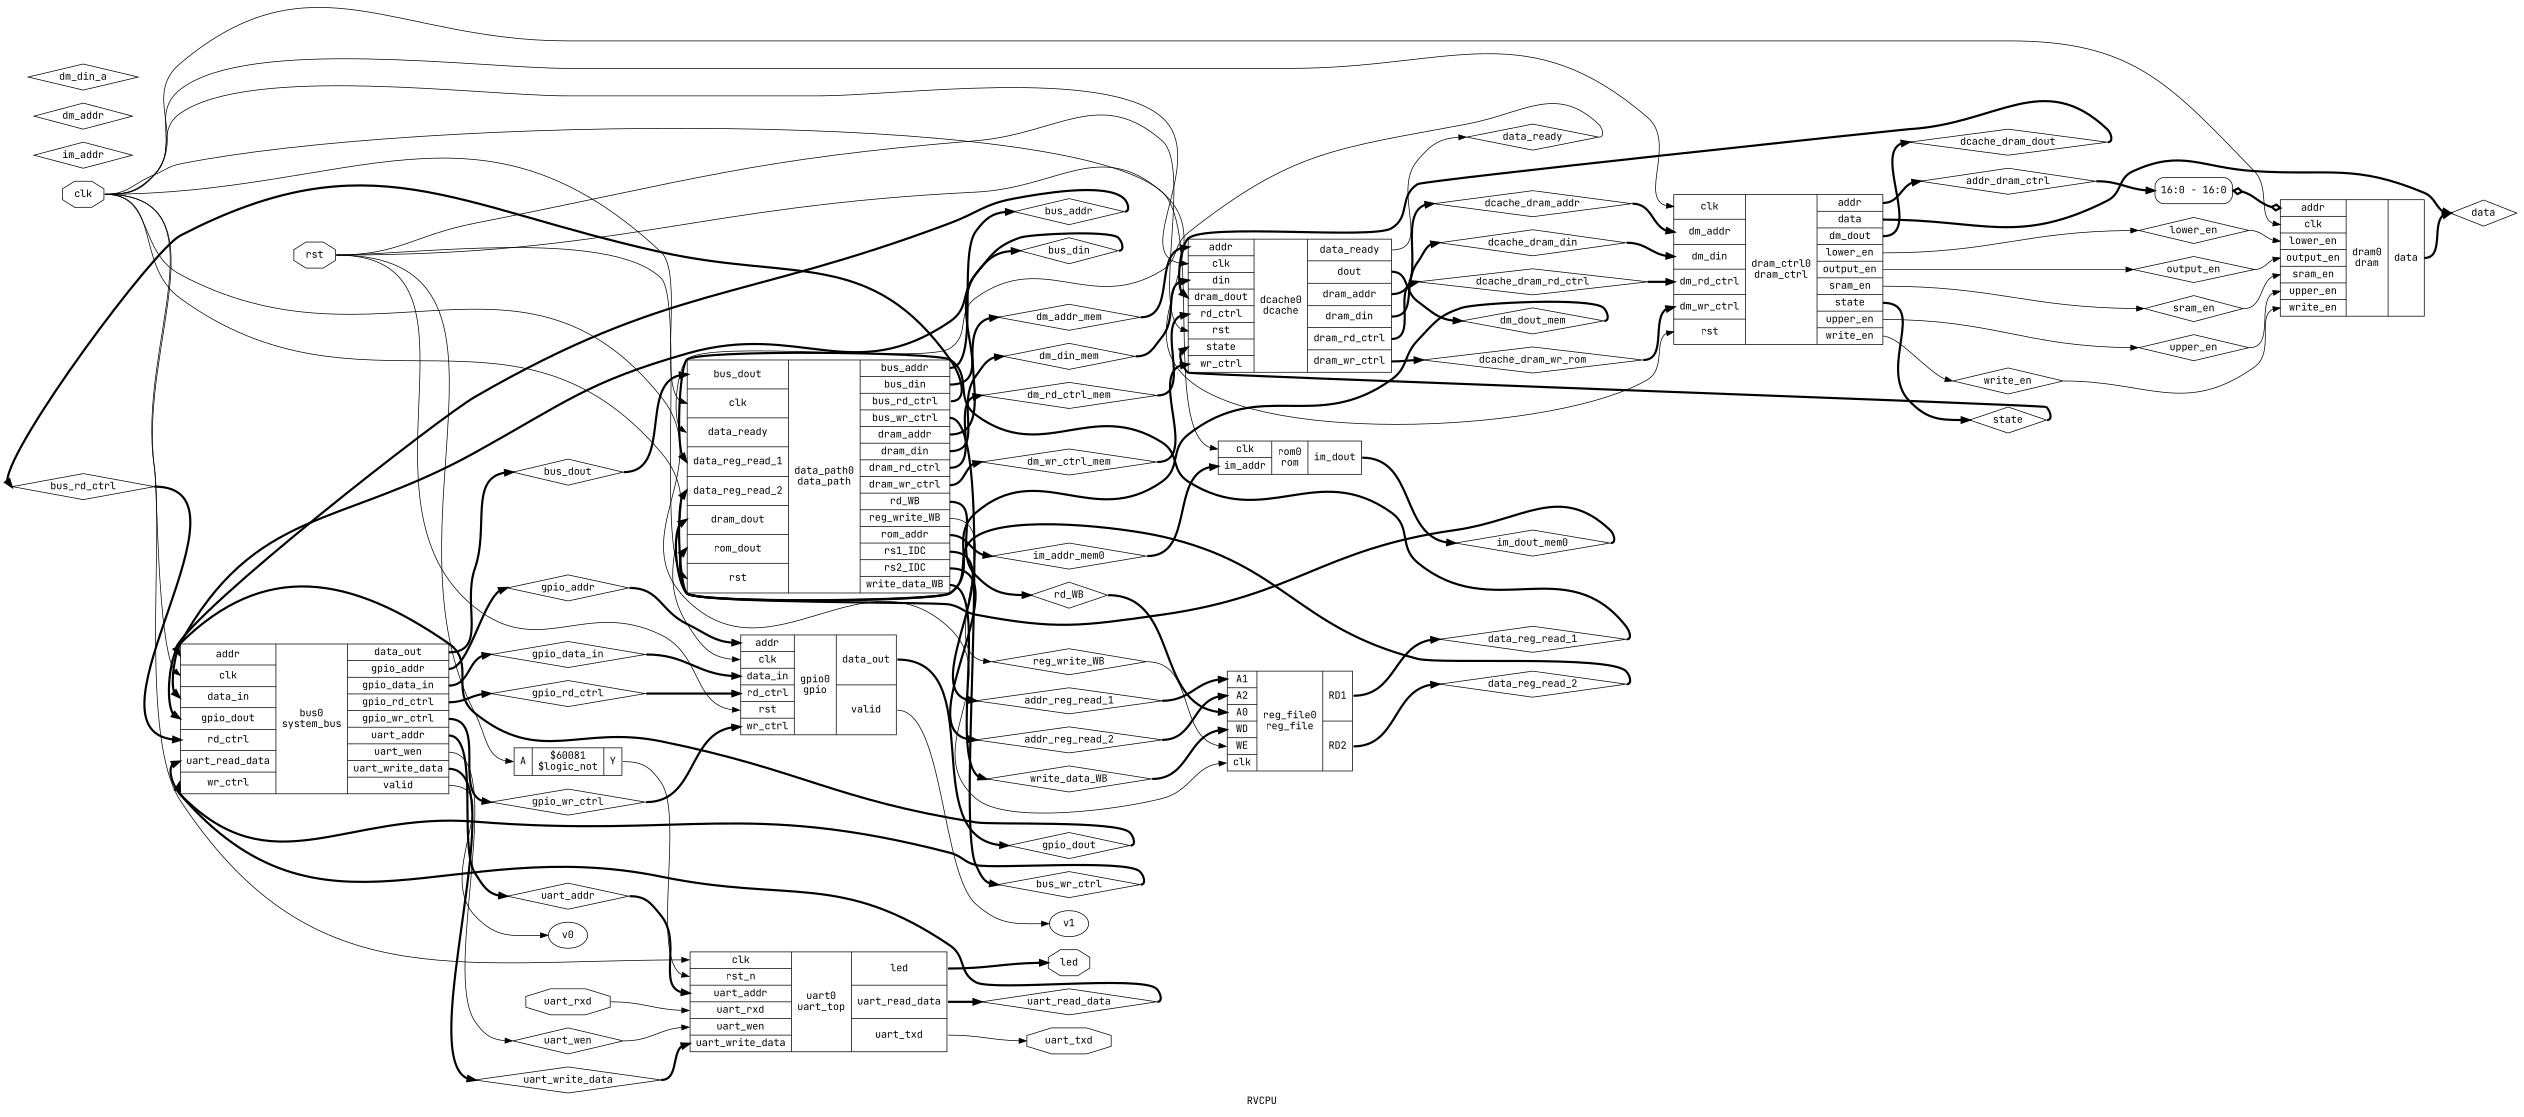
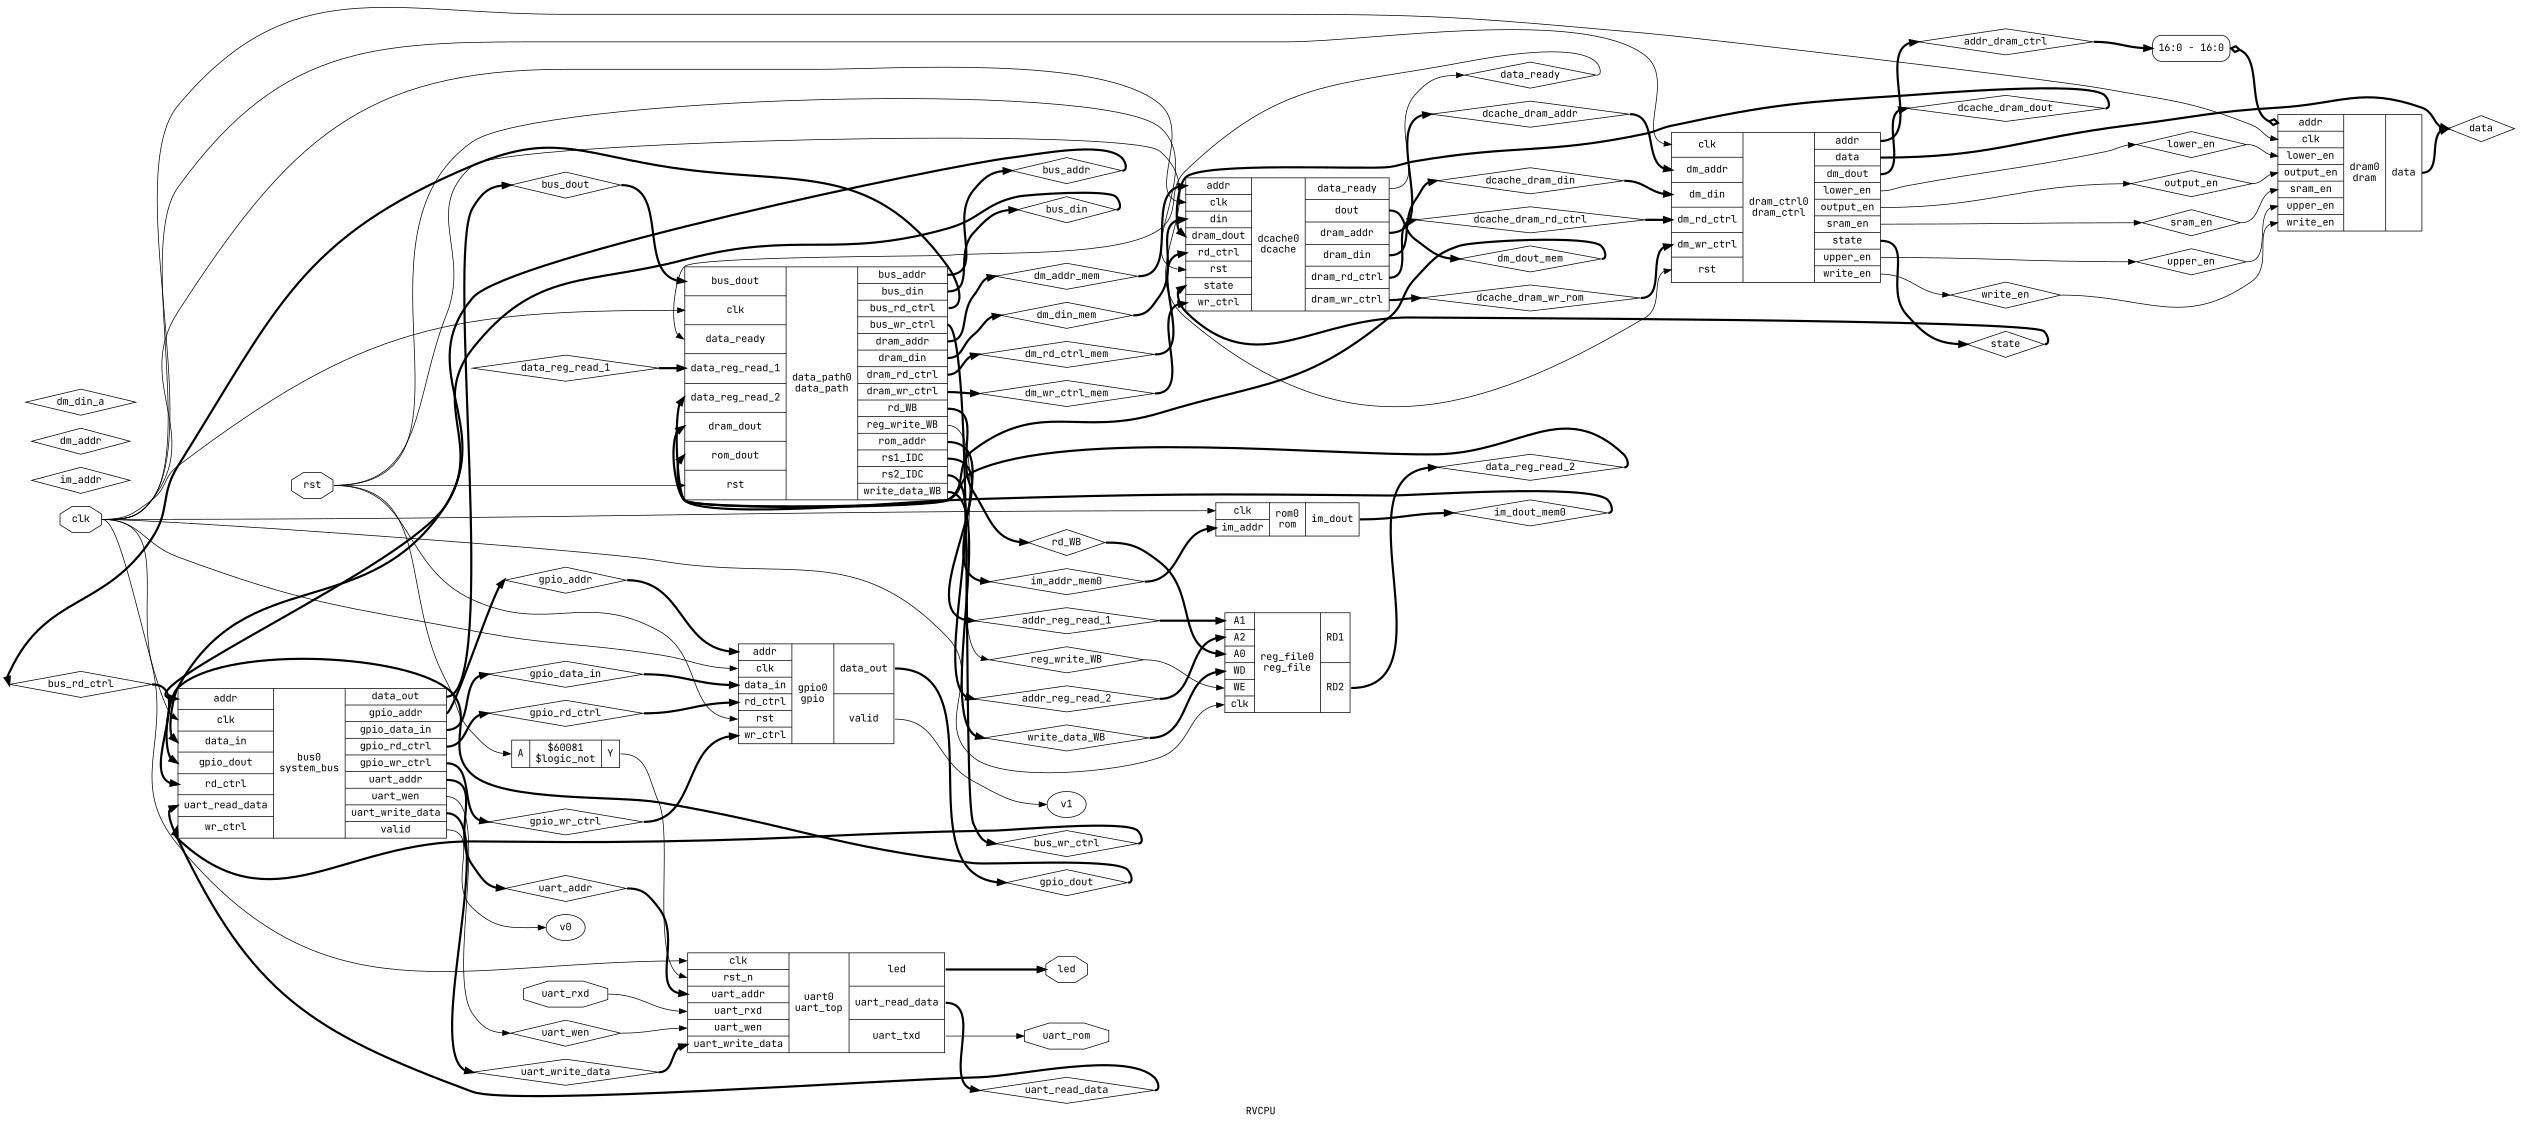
  digraph {
    fontname="JetBrains Mono"
    label=RVCPU
    rankdir=LR
    remincross=true
    node [color=black fontcolor=black fontname="JetBrains Mono" shape=diamond]
    edge [color=black fontcolor=black fontname="JetBrains Mono" headport=w style="setlinewidth(3)" tailport=e]
    n1 [label=bus_rd_ctrl]
    n2 [label="{{<p70> addr|<p51> clk|<p71> data_in|<p32> gpio_dout|<p72> rd_ctrl|<p36> uart_read_data|<p73> wr_ctrl}|bus0\nsystem_bus|{<p74> data_out|<p34> gpio_addr|<p33> gpio_data_in|<p31> gpio_rd_ctrl|<p30> gpio_wr_ctrl|<p38> uart_addr|<p35> uart_wen|<p37> uart_write_data|<p75> valid}}" shape=record color="" fontcolor=""]
    n3 [label=bus_dout]
    n4 [label=gpio_wr_ctrl]
    n5 [label=gpio_rd_ctrl]
    n6 [label=gpio_data_in]
    n7 [label=gpio_addr]
    n8 [label=uart_wen]
    n9 [label=uart_write_data]
    n10 [label=uart_addr]
    v0 [color="" fontcolor="" shape=""]
    n12 [label=bus_wr_ctrl]
    n13 [label=bus_din]
    n14 [label="{{<p5> bus_dout|<p51> clk|<p14> data_ready|<p29> data_reg_read_1|<p28> data_reg_read_2|<p52> dram_dout|<p53> rom_dout|<p50> rst}|data_path0\ndata_path|{<p6> bus_addr|<p4> bus_din|<p2> bus_rd_ctrl|<p3> bus_wr_ctrl|<p54> dram_addr|<p55> dram_din|<p56> dram_rd_ctrl|<p57> dram_wr_ctrl|<p24> rd_WB|<p23> reg_write_WB|<p58> rom_addr|<p59> rs1_IDC|<p60> rs2_IDC|<p25> write_data_WB}}" shape=record color="" fontcolor=""]
    n15 [label=bus_addr]
    n16 [label=reg_write_WB]
    n17 [label=rd_WB]
    n18 [label=write_data_WB]
    n19 [label=addr_reg_read_2]
    n20 [label=addr_reg_read_1]
    n21 [label=dm_din_mem]
    n22 [label=dm_addr_mem]
    n23 [label=dm_wr_ctrl_mem]
    n24 [label=dm_rd_ctrl_mem]
    n25 [label=im_addr_mem0]
    n26 [label=im_addr]
    n27 [label=dm_addr]
    n28 [label=dcache_dram_wr_rom]
    n29 [label="{{<p51> clk|<p8> dm_addr|<p89> dm_din|<p90> dm_rd_ctrl|<p91> dm_wr_ctrl|<p50> rst}|dram_ctrl0\ndram_ctrl|{<p70> addr|<p15> data|<p92> dm_dout|<p17> lower_en|<p20> output_en|<p19> sram_en|<p39> state|<p18> upper_en|<p21> write_en}}" shape=record color="" fontcolor=""]
    n30 [label=dcache_dram_dout]
    n31 [label=data]
    n32 [label=addr_dram_ctrl]
    n33 [label=lower_en]
    n34 [label=upper_en]
    n35 [label=sram_en]
    n36 [label=output_en]
    n37 [label=write_en]
    n38 [label=state]
    n39 [label=dcache_dram_rd_ctrl]
    n40 [label="{{<p70> addr|<p51> clk|<p86> din|<p52> dram_dout|<p72> rd_ctrl|<p50> rst|<p39> state|<p73> wr_ctrl}|dcache0\ndcache|{<p14> data_ready|<p87> dout|<p54> dram_addr|<p55> dram_din|<p56> dram_rd_ctrl|<p57> dram_wr_ctrl}}" shape=record color="" fontcolor=""]
    n41 [label=dcache_dram_din]
    n42 [label=dcache_dram_addr]
    n43 [label=data_ready]
    n44 [label=dm_dout_mem]
    n45 [label="<s0> 16:0 - 16:0 " shape=record style=rounded]
    n46 [label="{{<p70> addr|<p51> clk|<p17> lower_en|<p20> output_en|<p19> sram_en|<p18> upper_en|<p21> write_en}|dram0\ndram|{<p15> data}}" shape=record color="" fontcolor=""]
    n47 [label=dm_din_a]
    n48 [label="{{<p62> A1|<p63> A2|<p64> A0|<p65> WD|<p66> WE|<p51> clk}|reg_file0\nreg_file|{<p67> RD1|<p68> RD2}}" shape=record color="" fontcolor=""]
    n49 [label=data_reg_read_2]
    n50 [label=data_reg_read_1]
    n51 [label="{{<p70> addr|<p51> clk|<p71> data_in|<p72> rd_ctrl|<p50> rst|<p73> wr_ctrl}|gpio0\ngpio|{<p74> data_out|<p75> valid}}" shape=record color="" fontcolor=""]
    n52 [label=gpio_dout]
    v1 [color="" fontcolor="" shape=""]
    n54 [label="{{<p51> clk|<p80> rst_n|<p38> uart_addr|<p48> uart_rxd|<p35> uart_wen|<p37> uart_write_data}|uart0\nuart_top|{<p49> led|<p36> uart_read_data|<p47> uart_txd}}" shape=record color="" fontcolor=""]
    n55 [label=uart_read_data]
-   n56 [label=uart_txd shape=octagon]
+   n56 [label=uart_rom shape=octagon]
    n57 [label=led shape=octagon]
    n58 [label=im_dout_mem0]
    n59 [label="{{<p51> clk|<p7> im_addr}|rom0\nrom|{<p83> im_dout}}" shape=record color="" fontcolor=""]
    n60 [label=uart_rxd shape=octagon]
    n61 [label=rst shape=octagon]
    n62 [label="{{<p77> A}|$60081\n$logic_not|{<p78> Y}}" shape=record color="" fontcolor=""]
    n63 [label=clk shape=octagon]
    n1 -> n2 [headport="p72:w"]
    n2 -> n3 [tailport="p74:e"]
    n2 -> n4 [tailport="p30:e"]
    n2 -> n5 [tailport="p31:e"]
    n2 -> n6 [tailport="p33:e"]
    n2 -> n7 [tailport="p34:e"]
    n2 -> n8 [tailport="p35:e" style=""]
    n2 -> n9 [tailport="p37:e"]
    n2 -> n10 [tailport="p38:e"]
    n2 -> v0 [tailport="p75:e" style=""]
    n3 -> n14 [headport="p5:w"]
    n4 -> n51 [headport="p73:w"]
    n5 -> n51 [headport="p72:w"]
    n6 -> n51 [headport="p71:w"]
    n7 -> n51 [headport="p70:w"]
    n8 -> n54 [headport="p35:w" style=""]
    n9 -> n54 [headport="p37:w"]
    n10 -> n54 [headport="p38:w"]
    n12 -> n2 [headport="p73:w"]
    n13 -> n2 [headport="p71:w"]
    n14 -> n1 [tailport="p2:e"]
    n14 -> n12 [tailport="p3:e"]
    n14 -> n13 [tailport="p4:e"]
    n14 -> n15 [tailport="p6:e"]
    n14 -> n16 [tailport="p23:e" style=""]
    n14 -> n17 [tailport="p24:e"]
    n14 -> n18 [tailport="p25:e"]
    n14 -> n19 [tailport="p60:e"]
    n14 -> n20 [tailport="p59:e"]
    n14 -> n21 [tailport="p55:e"]
    n14 -> n22 [tailport="p54:e"]
    n14 -> n23 [tailport="p57:e"]
    n14 -> n24 [tailport="p56:e"]
    n14 -> n25 [tailport="p58:e"]
    n15 -> n2 [headport="p70:w"]
    n16 -> n48 [headport="p66:w" style=""]
    n17 -> n48 [headport="p64:w"]
    n18 -> n48 [headport="p65:w"]
    n19 -> n48 [headport="p63:w"]
    n20 -> n48 [headport="p62:w"]
    n21 -> n40 [headport="p86:w"]
    n22 -> n40 [headport="p70:w"]
    n23 -> n40 [headport="p73:w"]
    n24 -> n40 [headport="p72:w"]
    n25 -> n59 [headport="p7:w"]
    n28 -> n29 [headport="p91:w"]
    n29 -> n30 [tailport="p92:e"]
    n29 -> n31 [tailport="p15:e"]
    n29 -> n32 [tailport="p70:e"]
    n29 -> n33 [tailport="p17:e" style=""]
    n29 -> n34 [tailport="p18:e" style=""]
    n29 -> n35 [tailport="p19:e" style=""]
    n29 -> n36 [tailport="p20:e" style=""]
    n29 -> n37 [tailport="p21:e" style=""]
    n29 -> n38 [tailport="p39:e"]
    n30 -> n40 [headport="p52:w"]
    n32 -> n45 [headport="s0:w"]
    n33 -> n46 [headport="p17:w" style=""]
    n34 -> n46 [headport="p18:w" style=""]
    n35 -> n46 [headport="p19:w" style=""]
    n36 -> n46 [headport="p20:w" style=""]
    n37 -> n46 [headport="p21:w" style=""]
    n38 -> n40 [headport="p39:w"]
    n39 -> n29 [headport="p90:w"]
    n40 -> n28 [tailport="p57:e"]
    n40 -> n39 [tailport="p56:e"]
    n40 -> n41 [tailport="p55:e"]
    n40 -> n42 [tailport="p54:e"]
    n40 -> n43 [tailport="p14:e" style=""]
    n40 -> n44 [tailport="p87:e"]
    n41 -> n29 [headport="p89:w"]
    n42 -> n29 [headport="p8:w"]
    n43 -> n14 [headport="p14:w" style=""]
    n44 -> n14 [headport="p52:w"]
    n45 -> n46 [arrowhead=odiamond arrowtail=odiamond dir=both headport="p70:w"]
    n46 -> n31 [tailport="p15:e"]
    n48 -> n49 [tailport="p68:e"]
-   n48 -> n50 [tailport="p67:e"]
    n49 -> n14 [headport="p28:w"]
    n50 -> n14 [headport="p29:w"]
    n51 -> n52 [tailport="p74:e"]
    n51 -> v1 [tailport="p75:e" style=""]
    n52 -> n2 [headport="p32:w"]
    n54 -> n55 [tailport="p36:e"]
    n54 -> n56 [tailport="p47:e" style=""]
    n54 -> n57 [tailport="p49:e"]
    n55 -> n2 [headport="p36:w"]
    n58 -> n14 [headport="p53:w"]
    n59 -> n58 [tailport="p83:e"]
    n60 -> n54 [headport="p48:w" style=""]
    n61 -> n14 [headport="p50:w" style=""]
    n61 -> n29 [headport="p50:w" style=""]
    n61 -> n40 [headport="p50:w" style=""]
    n61 -> n51 [headport="p50:w" style=""]
    n61 -> n62 [headport="p77:w" style=""]
    n62 -> n54 [headport="p80:w" tailport="p78:e" style=""]
    n63 -> n2 [headport="p51:w" style=""]
    n63 -> n14 [headport="p51:w" style=""]
    n63 -> n29 [headport="p51:w" style=""]
    n63 -> n40 [headport="p51:w" style=""]
    n63 -> n46 [headport="p51:w" style=""]
    n63 -> n48 [headport="p51:w" style=""]
    n63 -> n51 [headport="p51:w" style=""]
    n63 -> n54 [headport="p51:w" style=""]
    n63 -> n59 [headport="p51:w" style=""]
  }
